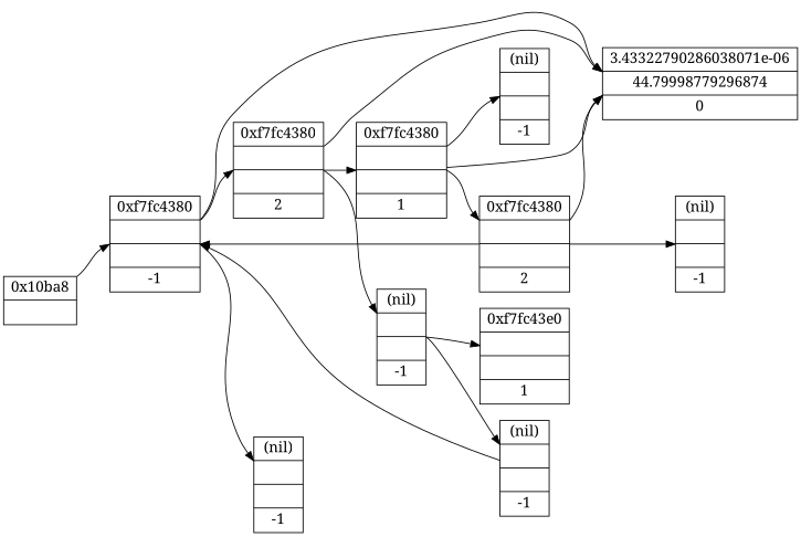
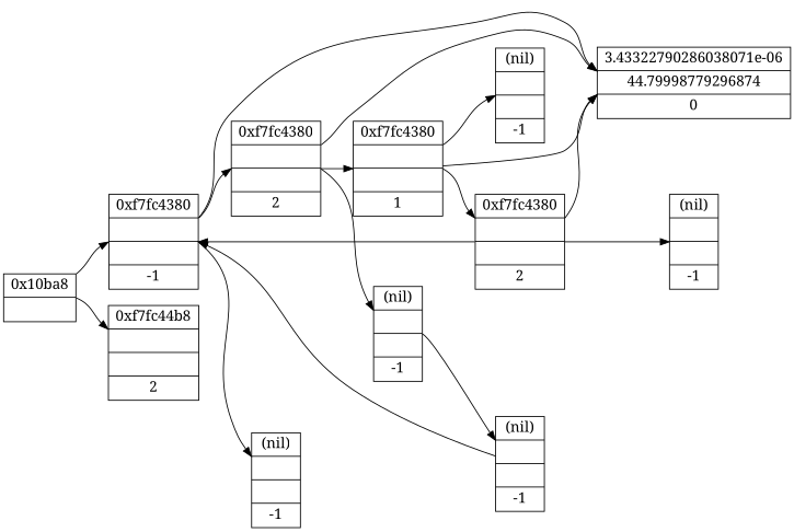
  digraph {
    fontname="Noto Serif"
    rankdir=LR
    node [fontname="Noto Serif" fontsize=16 shape=record]
    edge [fontname="Noto Serif" headport=f0 tailport=f1]
    n1 [label=" 0x10ba8| "]
    n2 [label=" 0xf7fc4380| | |-1"]
+   n3 [label=" 0xf7fc44b8| | |2"]
    n4 [label=" 3.43322790286038071e-06|44.79998779296874|0"]
    n5 [label=" 0xf7fc4380| | |2"]
    n6 [label=" (nil)| | |-1"]
    n7 [label=" 0xf7fc4380| | |1"]
    n8 [label=" (nil)| | |-1"]
    n9 [label=" 0xf7fc4380| | |2"]
    n10 [label=" (nil)| | |-1"]
    n11 [label=" (nil)| | |-1"]
-   n12 [label=" 0xf7fc43e0| | |1"]
    n13 [label=" (nil)| | |-1"]
    n1 -> n2 [tailport=f0]
+   n1 -> n3
    n2 -> n4 [tailport=f0]
    n2 -> n5
    n2 -> n6 [tailport=f2]
    n5 -> n4 [tailport=f0]
    n5 -> n7
    n5 -> n8 [tailport=f2]
    n7 -> n4 [tailport=f0]
    n7 -> n9
    n7 -> n10 [tailport=f2]
    n8 -> n11
-   n8 -> n12 [tailport=f2]
    n9 -> n2
    n9 -> n4 [tailport=f0]
    n9 -> n13 [tailport=f2]
    n11 -> n2 [tailport=f2]
  }
